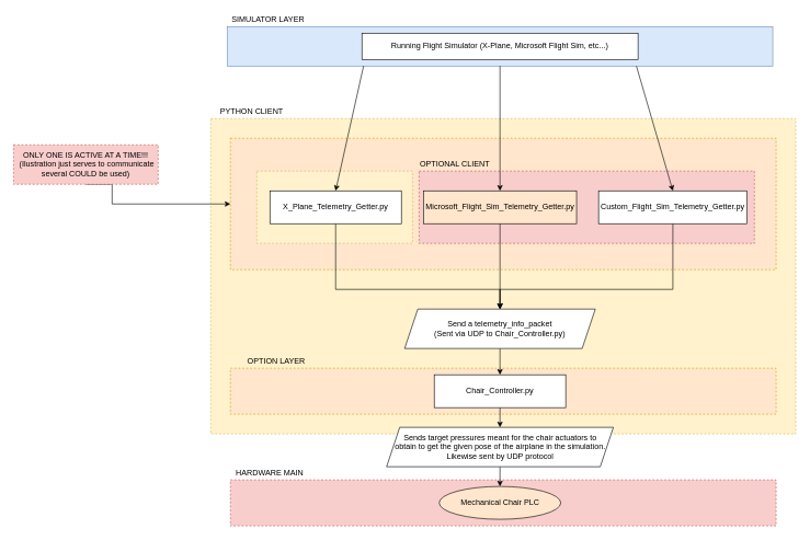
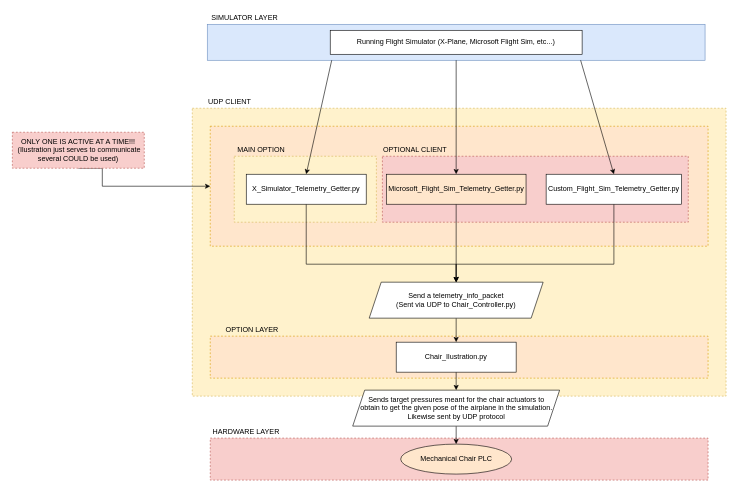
  <mxCell id="0" />
  <mxCell id="1" parent="0" />
  <mxCell id="2" value="" style="rounded=0;whiteSpace=wrap;html=1;fillColor=#fff2cc;strokeColor=#d6b656;dashed=1;" vertex="1" parent="1"><mxGeometry y="180" width="890" height="480" as="geometry" x="320" /></mxCell>
  <mxCell id="3" value="" style="rounded=0;whiteSpace=wrap;html=1;fillColor=#f8cecc;strokeColor=#b85450;dashed=1;" vertex="1" parent="1"><mxGeometry x="350" y="730" width="830" height="70" as="geometry" /></mxCell>
- <mxCell id="4" value="HARDWARE MAIN" style="text;html=1;strokeColor=none;fillColor=none;align=center;verticalAlign=middle;whiteSpace=wrap;rounded=0;dashed=1;" vertex="1" parent="1"><mxGeometry x="340" y="710" width="140" height="20" as="geometry" /></mxCell>
+ <mxCell id="4" value="HARDWARE LAYER" style="text;html=1;strokeColor=none;fillColor=none;align=center;verticalAlign=middle;whiteSpace=wrap;rounded=0;dashed=1;" vertex="1" parent="1"><mxGeometry x="340" y="710" width="140" height="20" as="geometry" /></mxCell>
  <mxCell id="5" value="" style="rounded=0;whiteSpace=wrap;html=1;fillColor=#ffe6cc;strokeColor=#d79b00;dashed=1;" vertex="1" parent="1"><mxGeometry x="350" y="560" width="830" height="70" as="geometry" /></mxCell>
  <mxCell id="6" value="" style="rounded=0;whiteSpace=wrap;html=1;fillColor=#ffe6cc;strokeColor=#d79b00;dashed=1;" vertex="1" parent="1"><mxGeometry x="350" y="210" width="830" height="200" as="geometry" /></mxCell>
  <mxCell id="7" value="" style="rounded=0;whiteSpace=wrap;html=1;fillColor=#dae8fc;strokeColor=#6c8ebf;" vertex="1" parent="1"><mxGeometry x="345" y="40" width="830" height="60" as="geometry" /></mxCell>
  <mxCell id="8" style="edgeStyle=orthogonalEdgeStyle;rounded=0;orthogonalLoop=1;jettySize=auto;html=1;exitX=0.5;exitY=1;exitDx=0;exitDy=0;entryX=0.5;entryY=0;entryDx=0;entryDy=0;" edge="1" parent="1" source="9" target="27"><mxGeometry relative="1" as="geometry" /></mxCell>
  <mxCell id="9" value="Send a telemetry_info_packet&lt;br&gt;(Sent via UDP to Chair_Controller.py)" style="shape=parallelogram;perimeter=parallelogramPerimeter;whiteSpace=wrap;html=1;fixedSize=1;" vertex="1" parent="1"><mxGeometry x="615" y="470" width="290" height="60" as="geometry" /></mxCell>
  <mxCell id="10" value="" style="rounded=0;whiteSpace=wrap;html=1;dashed=1;fillColor=#f8cecc;strokeColor=#b85450;" vertex="1" parent="1"><mxGeometry x="637" y="260" width="510" height="110" as="geometry" /></mxCell>
  <mxCell id="11" style="edgeStyle=orthogonalEdgeStyle;rounded=0;orthogonalLoop=1;jettySize=auto;html=1;exitX=0.5;exitY=1;exitDx=0;exitDy=0;" edge="1" parent="1" source="12" target="9"><mxGeometry relative="1" as="geometry"><Array as="points"><mxPoint x="1023" y="440" /><mxPoint x="760" y="440" /></Array></mxGeometry></mxCell>
  <mxCell id="12" value="Custom_Flight_Sim_Telemetry_Getter.py" style="rounded=0;whiteSpace=wrap;html=1;" vertex="1" parent="1"><mxGeometry x="910" y="290" width="226" height="50" as="geometry" /></mxCell>
  <mxCell id="13" style="edgeStyle=orthogonalEdgeStyle;rounded=0;orthogonalLoop=1;jettySize=auto;html=1;exitX=0.5;exitY=1;exitDx=0;exitDy=0;entryX=0.5;entryY=0;entryDx=0;entryDy=0;" edge="1" parent="1" source="14" target="9"><mxGeometry relative="1" as="geometry" /></mxCell>
  <mxCell id="14" value="Microsoft_Flight_Sim_Telemetry_Getter.py" style="rounded=0;whiteSpace=wrap;html=1;fillColor=#ffe6cc;" vertex="1" parent="1"><mxGeometry x="643.5" y="290" width="233" height="50" as="geometry" /></mxCell>
  <mxCell id="15" style="edgeStyle=orthogonalEdgeStyle;rounded=0;orthogonalLoop=1;jettySize=auto;html=1;exitX=0.5;exitY=1;exitDx=0;exitDy=0;entryX=0.5;entryY=0;entryDx=0;entryDy=0;" edge="1" parent="1" source="7" target="14"><mxGeometry relative="1" as="geometry" /></mxCell>
  <mxCell id="16" value="" style="endArrow=classic;html=1;exitX=0.75;exitY=1;exitDx=0;exitDy=0;entryX=0.5;entryY=0;entryDx=0;entryDy=0;" edge="1" parent="1" source="7" target="12"><mxGeometry width="50" height="50" relative="1" as="geometry"><mxPoint x="950" y="250" as="sourcePoint" /><mxPoint x="1000" y="200" as="targetPoint" /></mxGeometry></mxCell>
  <mxCell id="17" value="" style="rounded=0;whiteSpace=wrap;html=1;dashed=1;fillColor=#fff2cc;strokeColor=#d6b656;" vertex="1" parent="1"><mxGeometry x="390" y="260" width="237" height="110" as="geometry" /></mxCell>
  <mxCell id="18" style="edgeStyle=orthogonalEdgeStyle;rounded=0;orthogonalLoop=1;jettySize=auto;html=1;exitX=0.5;exitY=1;exitDx=0;exitDy=0;" edge="1" parent="1" source="19" target="9"><mxGeometry relative="1" as="geometry"><Array as="points"><mxPoint x="510" y="440" /><mxPoint x="760" y="440" /></Array></mxGeometry></mxCell>
- <mxCell id="19" value="X_Plane_Telemetry_Getter.py" style="rounded=0;whiteSpace=wrap;html=1;" vertex="1" parent="1"><mxGeometry x="410" y="290" width="200" height="50" as="geometry" /></mxCell>
+ <mxCell id="19" value="X_Simulator_Telemetry_Getter.py" style="rounded=0;whiteSpace=wrap;html=1;" vertex="1" parent="1"><mxGeometry x="410" y="290" width="200" height="50" as="geometry" /></mxCell>
  <mxCell id="20" value="" style="endArrow=classic;html=1;exitX=0.25;exitY=1;exitDx=0;exitDy=0;entryX=0.5;entryY=0;entryDx=0;entryDy=0;" edge="1" parent="1" source="7" target="19"><mxGeometry width="50" height="50" relative="1" as="geometry"><mxPoint x="360" y="250" as="sourcePoint" /><mxPoint x="410" y="200" as="targetPoint" /></mxGeometry></mxCell>
+ <mxCell id="21" value="MAIN OPTION" style="text;html=1;strokeColor=none;fillColor=none;align=center;verticalAlign=middle;whiteSpace=wrap;rounded=0;dashed=1;" vertex="1" parent="1"><mxGeometry x="390" y="240" width="90" height="20" as="geometry" /></mxCell>
  <mxCell id="22" value="OPTIONAL CLIENT" style="text;html=1;strokeColor=none;fillColor=none;align=center;verticalAlign=middle;whiteSpace=wrap;rounded=0;dashed=1;" vertex="1" parent="1"><mxGeometry x="620" y="240" width="143" height="20" as="geometry" /></mxCell>
  <mxCell id="23" value="SIMULATOR LAYER" style="text;html=1;strokeColor=none;fillColor=none;align=center;verticalAlign=middle;whiteSpace=wrap;rounded=0;dashed=1;" vertex="1" parent="1"><mxGeometry x="345" y="20" width="125" height="20" as="geometry" /></mxCell>
  <mxCell id="24" style="edgeStyle=orthogonalEdgeStyle;rounded=0;orthogonalLoop=1;jettySize=auto;html=1;entryX=0;entryY=0.5;entryDx=0;entryDy=0;exitX=0.5;exitY=1;exitDx=0;exitDy=0;" edge="1" parent="1" source="25" target="6"><mxGeometry relative="1" as="geometry"><mxPoint x="150" y="230" as="sourcePoint" /><mxPoint x="380" y="450" as="targetPoint" /><Array as="points"><mxPoint x="170" y="310" /></Array></mxGeometry></mxCell>
  <mxCell id="25" value="&lt;span&gt;ONLY ONE IS ACTIVE AT A TIME!!!&lt;/span&gt;&lt;br&gt;&lt;span&gt;&amp;nbsp;(Ilustration just serves to communicate several COULD be used)&lt;/span&gt;" style="rounded=0;whiteSpace=wrap;html=1;dashed=1;fillColor=#f8cecc;strokeColor=#b85450;" vertex="1" parent="1"><mxGeometry x="20" y="220" width="220" height="60" as="geometry" /></mxCell>
  <mxCell id="26" style="edgeStyle=orthogonalEdgeStyle;rounded=0;orthogonalLoop=1;jettySize=auto;html=1;exitX=0.5;exitY=1;exitDx=0;exitDy=0;entryX=0.5;entryY=0;entryDx=0;entryDy=0;" edge="1" parent="1" source="27" target="30"><mxGeometry relative="1" as="geometry" /></mxCell>
- <mxCell id="27" value="Chair_Controller.py" style="rounded=0;whiteSpace=wrap;html=1;" vertex="1" parent="1"><mxGeometry x="660" y="570" width="200" height="50" as="geometry" /></mxCell>
+ <mxCell id="27" value="Chair_Ilustration.py" style="rounded=0;whiteSpace=wrap;html=1;" vertex="1" parent="1"><mxGeometry x="660" y="570" width="200" height="50" as="geometry" /></mxCell>
  <mxCell id="28" value="OPTION LAYER" style="text;html=1;strokeColor=none;fillColor=none;align=center;verticalAlign=middle;whiteSpace=wrap;rounded=0;dashed=1;" vertex="1" parent="1"><mxGeometry x="350" y="540" width="140" height="20" as="geometry" /></mxCell>
  <mxCell id="29" style="edgeStyle=orthogonalEdgeStyle;rounded=0;orthogonalLoop=1;jettySize=auto;html=1;exitX=0.5;exitY=1;exitDx=0;exitDy=0;entryX=0.5;entryY=0;entryDx=0;entryDy=0;" edge="1" parent="1" source="30" target="32"><mxGeometry relative="1" as="geometry"><mxPoint x="760" y="770" as="targetPoint" /></mxGeometry></mxCell>
  <mxCell id="30" value="Sends target pressures meant for the chair actuators to obtain to get the given pose of the airplane in the simulation. Likewise sent by UDP protocol" style="shape=parallelogram;perimeter=parallelogramPerimeter;whiteSpace=wrap;html=1;fixedSize=1;spacing=10;" vertex="1" parent="1"><mxGeometry x="587.5" y="650" width="345" height="60" as="geometry" /></mxCell>
  <mxCell id="31" value="&lt;span&gt;Running Flight Simulator (X-Plane, Microsoft Flight Sim, etc...)&lt;/span&gt;" style="rounded=0;whiteSpace=wrap;html=1;fillColor=#ffffff;" vertex="1" parent="1"><mxGeometry x="550" y="50" width="420" height="40" as="geometry" /></mxCell>
  <mxCell id="32" value="&lt;span&gt;Mechanical Chair PLC&lt;/span&gt;" style="ellipse;whiteSpace=wrap;html=1;fillColor=#ffe6cc;" vertex="1" parent="1"><mxGeometry x="667.5" y="740" width="185" height="50" as="geometry" /></mxCell>
- <mxCell id="33" value="PYTHON CLIENT" style="text;html=1;strokeColor=none;fillColor=none;align=center;verticalAlign=middle;whiteSpace=wrap;rounded=0;dashed=1;" vertex="1" parent="1"><mxGeometry y="160" width="125" height="20" as="geometry" x="320" /></mxCell>
+ <mxCell id="33" value="UDP CLIENT" style="text;html=1;strokeColor=none;fillColor=none;align=center;verticalAlign=middle;whiteSpace=wrap;rounded=0;dashed=1;" vertex="1" parent="1"><mxGeometry y="160" width="125" height="20" as="geometry" x="320" /></mxCell>
